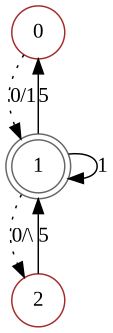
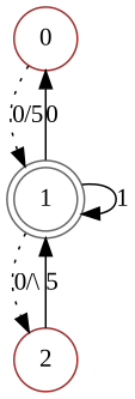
  digraph {
    fontname="Liberation Serif"
    node [color=brown fontname="Liberation Serif" shape=circle]
    edge [fontname="Liberation Serif" style=solid]
    n1 [label=0]
    n2 [color=gray40 label=1 shape=doublecircle]
    n3 [label=2]
-   n1 -> n2 [label="0/1" style=dotted]
-   n2 -> n1 [label=5]
+   n1 -> n2 [label="0/5" style=dotted]
+   n2 -> n1 [label=0]
    n2 -> n2 [label=1]
    n2 -> n3 [label="0/\\" style=dotted]
    n3 -> n2 [label=5]
  }
